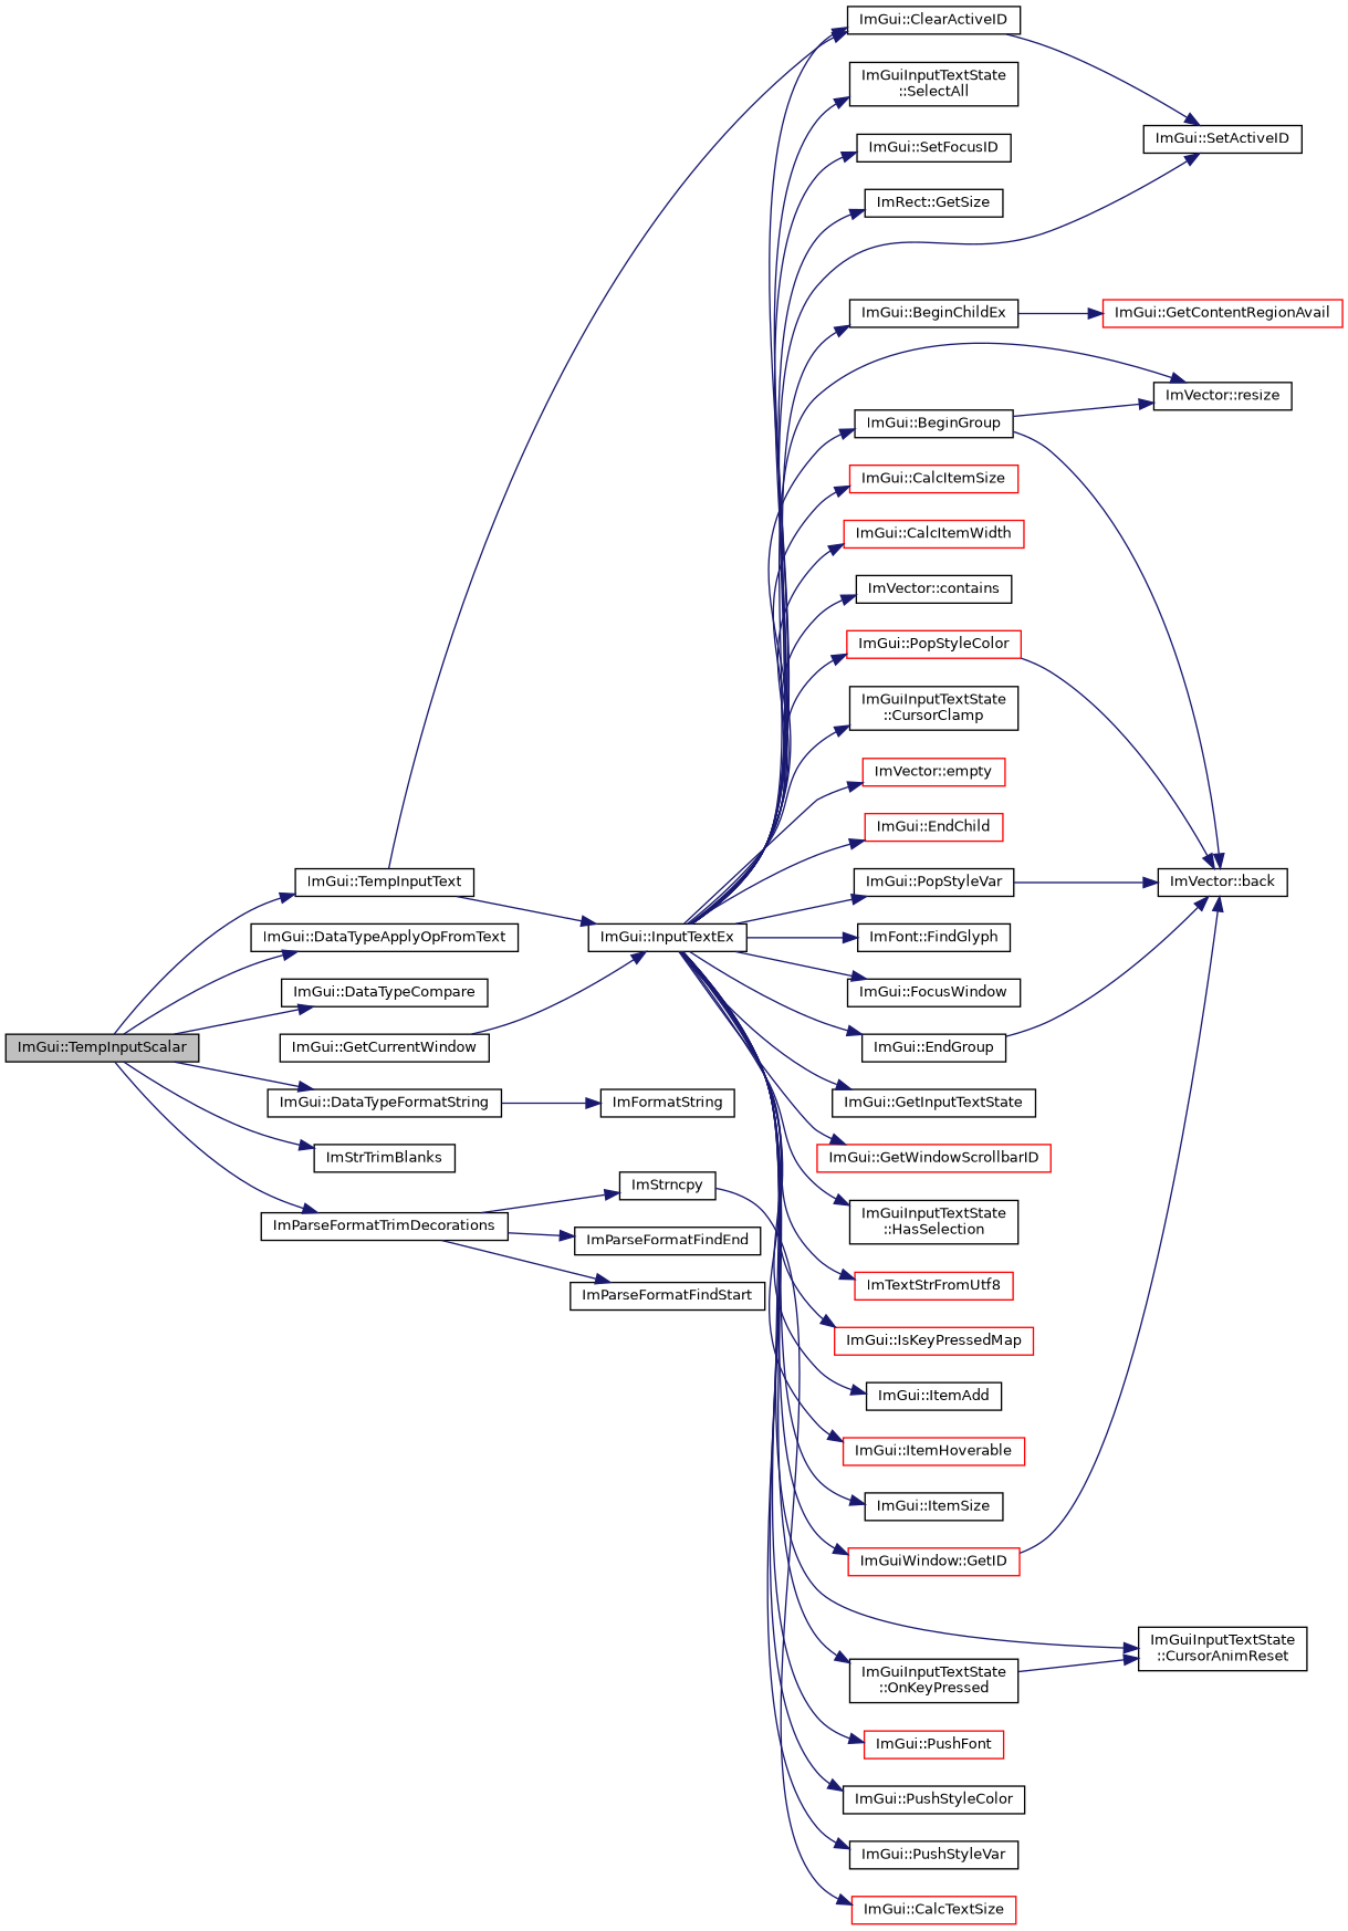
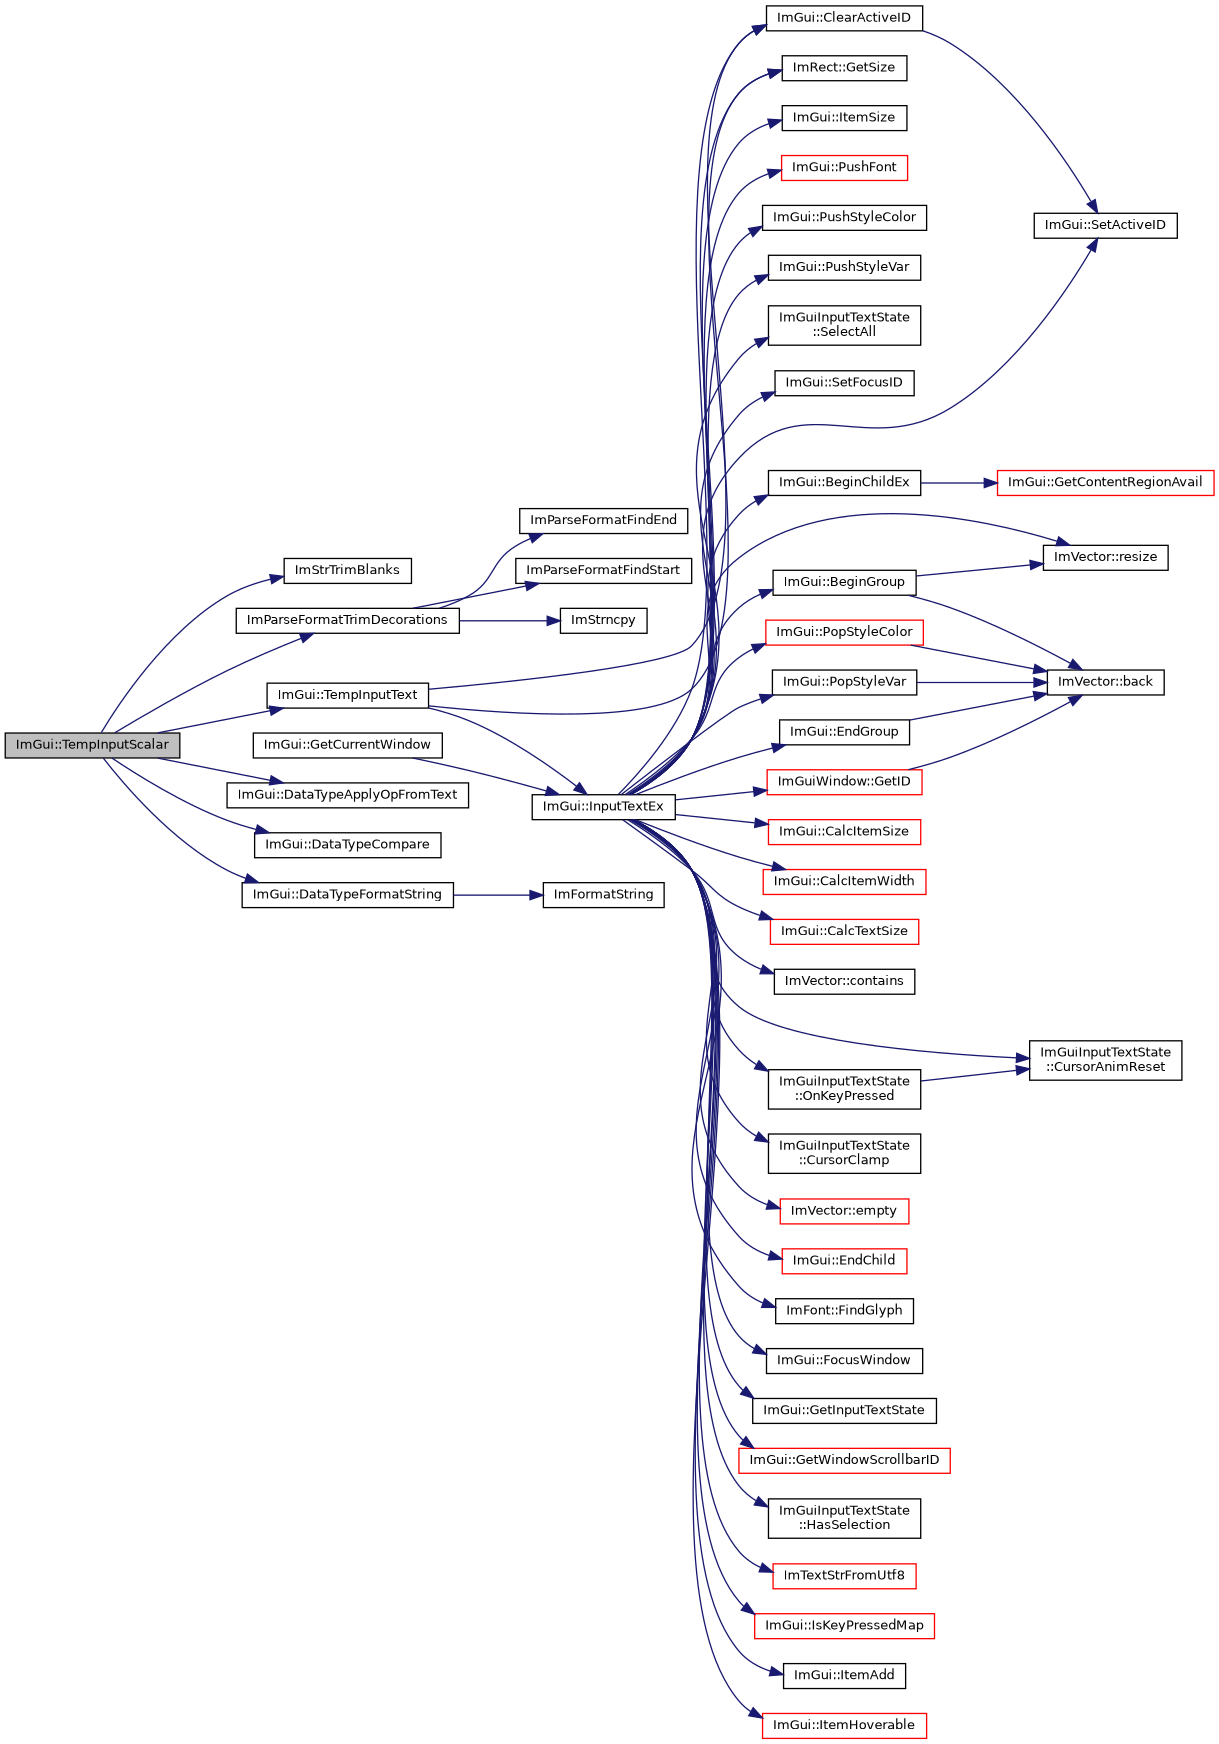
  digraph {
    rankdir=LR
    node [color=black fillcolor=white fontname=Helvetica fontsize=10 shape=record style=filled]
    edge [color=midnightblue fontname=Helvetica fontsize=10 labelfontname=Helvetica labelfontsize=10 style=solid]
    n1 [fillcolor=grey75 fontcolor=black height=0.2 label="ImGui::TempInputScalar" width=0.4]
    n2 [height=0.2 label="ImGui::DataTypeApplyOpFromText" width=0.4]
    n3 [height=0.2 label="ImGui::DataTypeCompare" width=0.4]
    n4 [height=0.2 label="ImGui::DataTypeFormatString" width=0.4]
    n5 [height=0.2 label=ImParseFormatTrimDecorations width=0.4]
    n6 [height=0.2 label=ImStrTrimBlanks width=0.4]
    n7 [height=0.2 label="ImGui::TempInputText" width=0.4]
    n8 [height=0.2 label=ImFormatString width=0.4]
    n9 [height=0.2 label=ImParseFormatFindEnd width=0.4]
    n10 [height=0.2 label=ImParseFormatFindStart width=0.4]
    n11 [height=0.2 label=ImStrncpy width=0.4]
    n12 [height=0.2 label="ImGui::ClearActiveID" width=0.4]
    n13 [height=0.2 label="ImRect::GetSize" width=0.4]
    n14 [height=0.2 label="ImGui::InputTextEx" width=0.4]
    n15 [height=0.2 label="ImGui::SetActiveID" width=0.4]
    n16 [height=0.2 label="ImGui::BeginChildEx" width=0.4]
    n17 [height=0.2 label="ImGui::BeginGroup" width=0.4]
    n18 [height=0.2 label="ImVector::resize" width=0.4]
    n19 [color=red height=0.2 label="ImGui::CalcItemSize" width=0.4]
    n20 [color=red height=0.2 label="ImGui::CalcItemWidth" width=0.4]
    n21 [color=red height=0.2 label="ImGui::CalcTextSize" width=0.4]
    n22 [height=0.2 label="ImVector::contains" width=0.4]
    n23 [height=0.2 label="ImGuiInputTextState\l::CursorAnimReset" width=0.4]
    n24 [height=0.2 label="ImGuiInputTextState\l::CursorClamp" width=0.4]
    n25 [color=red height=0.2 label="ImVector::empty" width=0.4]
    n26 [color=red height=0.2 label="ImGui::EndChild" width=0.4]
    n27 [height=0.2 label="ImGui::EndGroup" width=0.4]
    n28 [height=0.2 label="ImFont::FindGlyph" width=0.4]
    n29 [height=0.2 label="ImGui::FocusWindow" width=0.4]
    n30 [color=red height=0.2 label="ImGuiWindow::GetID" width=0.4]
    n31 [height=0.2 label="ImGui::GetInputTextState" width=0.4]
    n32 [color=red height=0.2 label="ImGui::GetWindowScrollbarID" width=0.4]
    n33 [height=0.2 label="ImGuiInputTextState\l::HasSelection" width=0.4]
    n34 [color=red height=0.2 label=ImTextStrFromUtf8 width=0.4]
    n35 [color=red height=0.2 label="ImGui::IsKeyPressedMap" width=0.4]
    n36 [height=0.2 label="ImGui::ItemAdd" width=0.4]
    n37 [color=red height=0.2 label="ImGui::ItemHoverable" width=0.4]
    n38 [height=0.2 label="ImGui::ItemSize" width=0.4]
    n39 [height=0.2 label="ImGuiInputTextState\l::OnKeyPressed" width=0.4]
    n40 [color=red height=0.2 label="ImGui::PopStyleColor" width=0.4]
    n41 [height=0.2 label="ImGui::PopStyleVar" width=0.4]
    n42 [color=red height=0.2 label="ImGui::PushFont" width=0.4]
    n43 [height=0.2 label="ImGui::PushStyleColor" width=0.4]
    n44 [height=0.2 label="ImGui::PushStyleVar" width=0.4]
    n45 [height=0.2 label="ImGuiInputTextState\l::SelectAll" width=0.4]
    n46 [height=0.2 label="ImGui::SetFocusID" width=0.4]
    n47 [color=red height=0.2 label="ImGui::GetContentRegionAvail" width=0.4]
    n48 [height=0.2 label="ImVector::back" width=0.4]
    n49 [height=0.2 label="ImGui::GetCurrentWindow" width=0.4]
    n1 -> n2
    n1 -> n3
    n1 -> n4
    n1 -> n5
    n1 -> n6
    n1 -> n7
    n4 -> n8
    n5 -> n9
    n5 -> n10
    n5 -> n11
    n7 -> n12
+   n7 -> n13
    n7 -> n14
    n12 -> n15
    n14 -> n12
    n14 -> n13
    n14 -> n15
    n14 -> n16
    n14 -> n17
    n14 -> n18
    n14 -> n19
    n14 -> n20
-   n11 -> n21
+   n14 -> n21
    n14 -> n22
    n14 -> n23
    n14 -> n24
    n14 -> n25
    n14 -> n26
    n14 -> n27
    n14 -> n28
    n14 -> n29
    n14 -> n30
    n14 -> n31
    n14 -> n32
    n14 -> n33
    n14 -> n34
    n14 -> n35
    n14 -> n36
    n14 -> n37
    n14 -> n38
    n14 -> n39
    n14 -> n40
    n14 -> n41
    n14 -> n42
    n14 -> n43
    n14 -> n44
    n14 -> n45
    n14 -> n46
    n16 -> n47
    n17 -> n18
    n17 -> n48
    n27 -> n48
    n30 -> n48
    n39 -> n23
    n40 -> n48
    n41 -> n48
    n49 -> n14
  }
